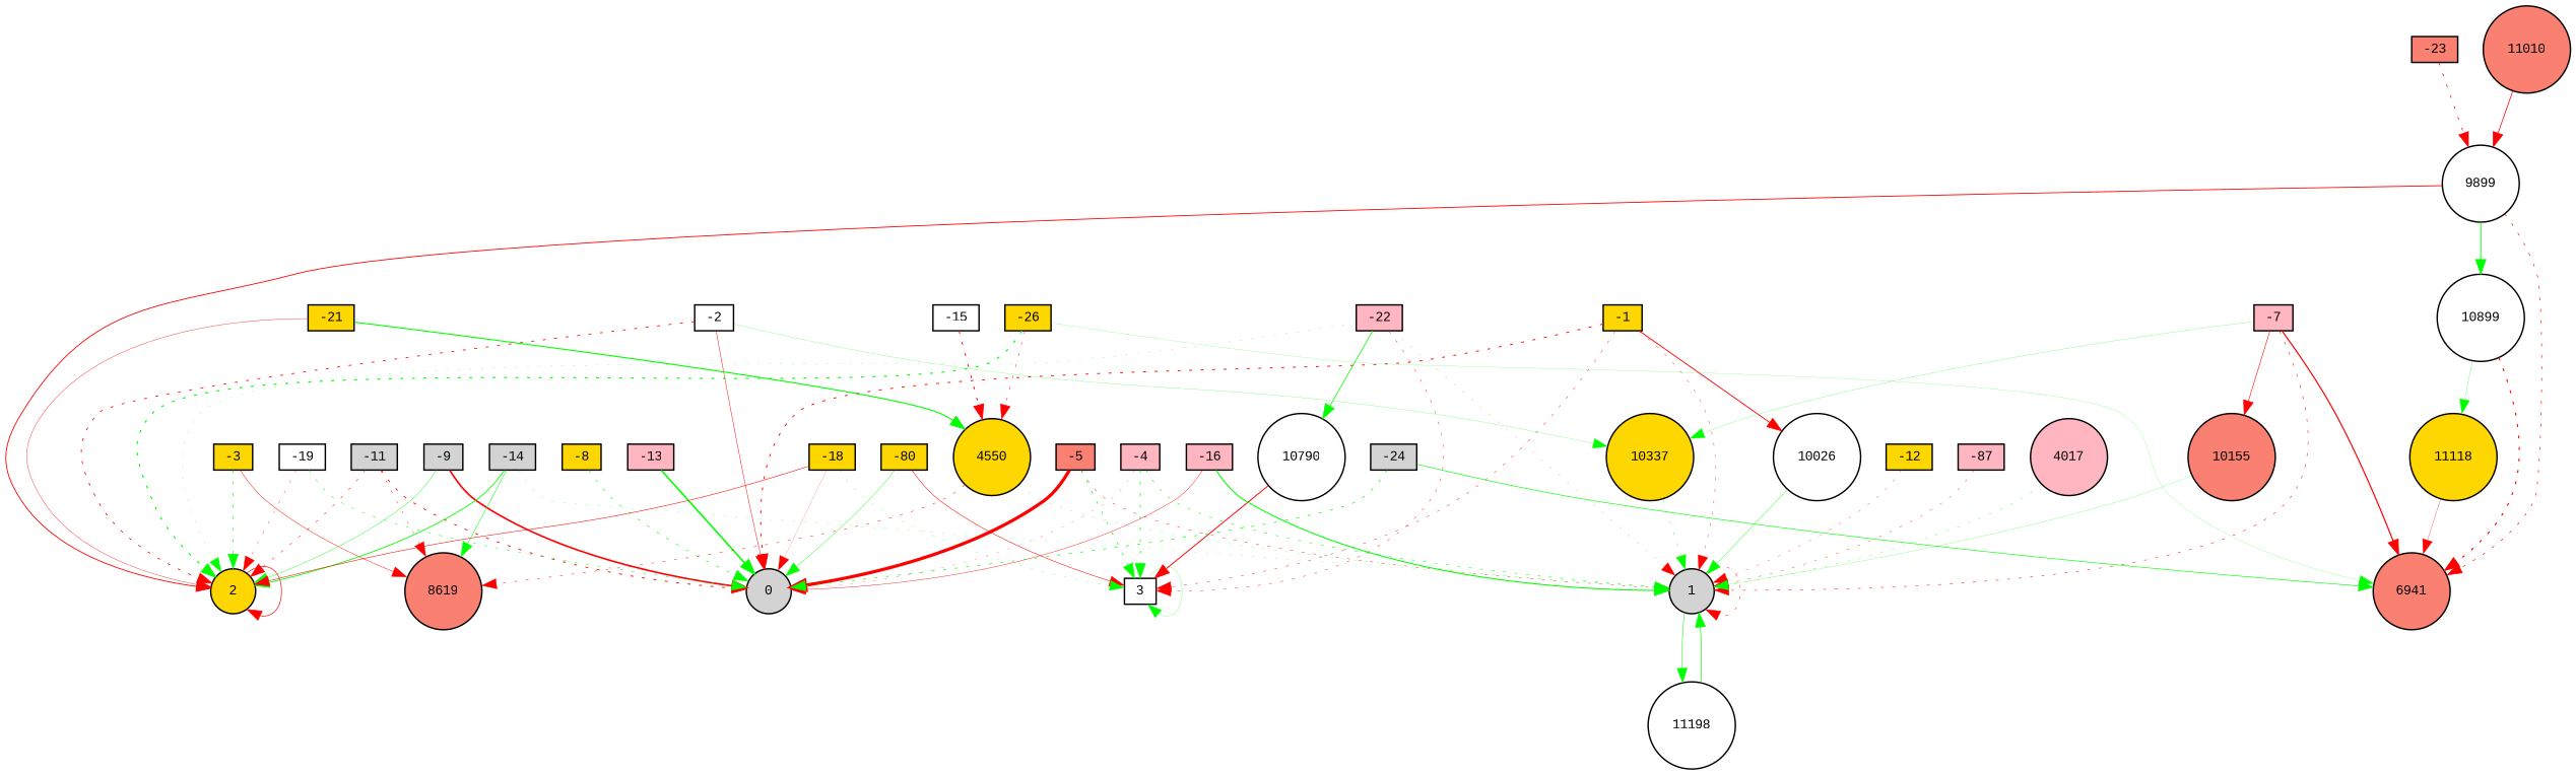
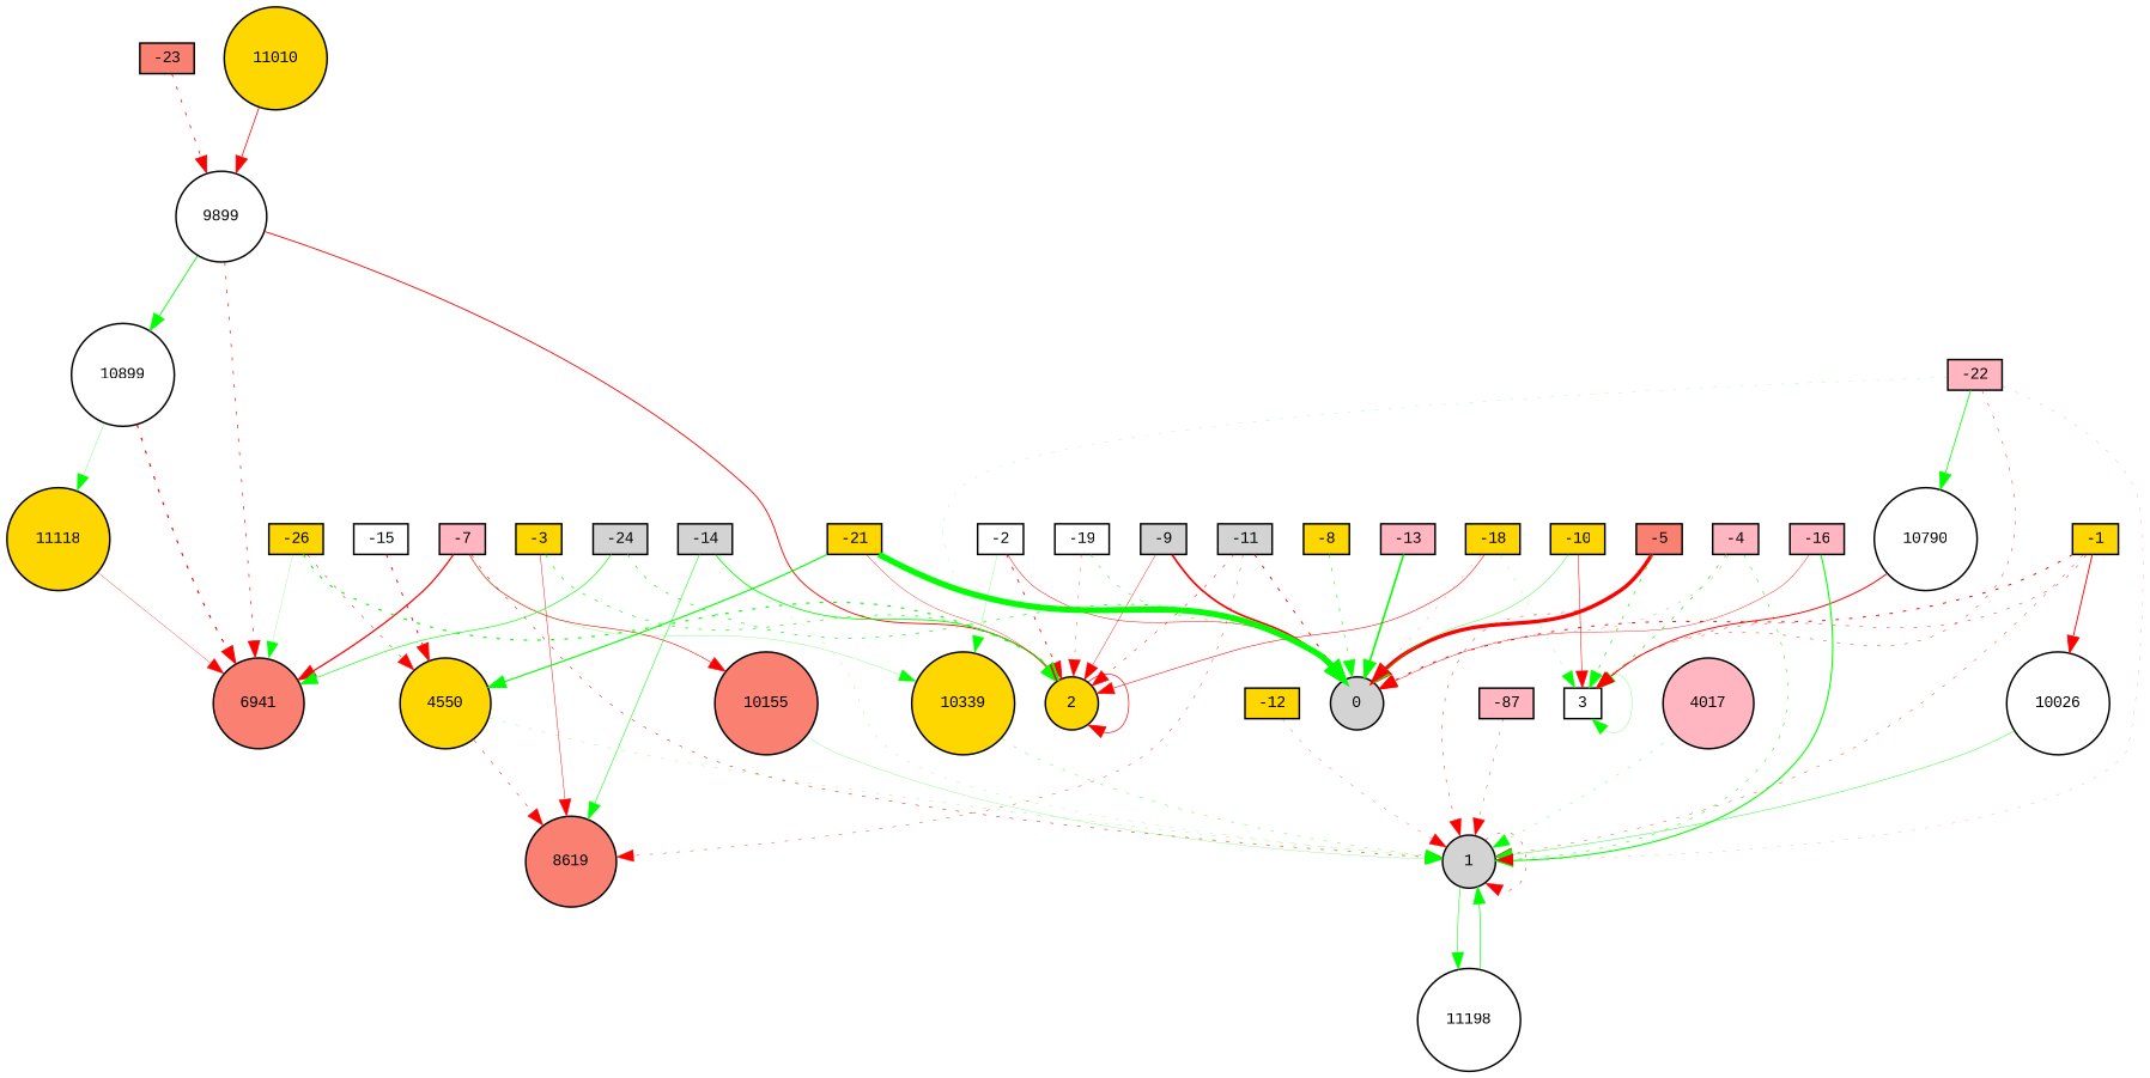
  digraph {
    fontname="Liberation Mono"
    node [fillcolor=gold fontname="Liberation Mono" fontsize=9 shape=box style=filled]
    edge [color=red fontname="Liberation Mono" style=dotted]
    -1 [height=0.2 width=0.2]
    0 [fillcolor=lightgrey height=0.2 shape=circle width=0.2]
    1 [fillcolor=lightgrey height=0.2 shape=circle width=0.2]
    3 [fillcolor=white height=0.2 width=0.2]
    10026 [fillcolor=white height=0.2 shape=circle width=0.2]
    11198 [fillcolor=white height=0.2 shape=circle width=0.2]
    -2 [fillcolor=white height=0.2 width=0.2]
    2 [height=0.2 shape=circle width=0.2]
-   10337 [height=0.2 shape=circle width=0.2]
+   10337 [height=0.2 shape=circle width=0.2 label=10339]
    -3 [height=0.2 width=0.2]
    8619 [fillcolor=salmon height=0.2 shape=circle width=0.2]
    -4 [fillcolor=lightpink height=0.2 width=0.2]
    -5 [fillcolor=salmon height=0.2 width=0.2]
    10790 [fillcolor=white height=0.2 shape=circle width=0.2]
    9899 [fillcolor=white height=0.2 shape=circle width=0.2]
    6941 [fillcolor=salmon height=0.2 shape=circle width=0.2]
    10899 [fillcolor=white height=0.2 shape=circle width=0.2]
    -7 [fillcolor=lightpink height=0.2 width=0.2]
    10155 [fillcolor=salmon height=0.2 shape=circle width=0.2]
    -8 [height=0.2 width=0.2]
    -9 [fillcolor=lightgrey height=0.2 width=0.2]
-   -10 [height=0.2 width=0.2 label=-80]
+   -10 [height=0.2 width=0.2]
    -11 [fillcolor=lightgrey height=0.2 width=0.2]
    -12 [height=0.2 width=0.2]
    -13 [fillcolor=lightpink height=0.2 width=0.2]
    -14 [fillcolor=lightgrey height=0.2 width=0.2]
    -15 [fillcolor=white height=0.2 width=0.2]
    4550 [height=0.2 shape=circle width=0.2]
    -16 [fillcolor=lightpink height=0.2 width=0.2]
    n30 [fillcolor=lightpink height=0.2 label=-87 width=0.2]
    -18 [height=0.2 width=0.2]
    -19 [fillcolor=white height=0.2 width=0.2]
    n33 [height=0.2 label=-26 width=0.2]
    -21 [height=0.2 width=0.2]
    -22 [fillcolor=lightpink height=0.2 width=0.2]
    -23 [fillcolor=salmon height=0.2 width=0.2]
-   11010 [fillcolor=salmon height=0.2 shape=circle width=0.2]
+   11010 [height=0.2 shape=circle width=0.2]
    -24 [fillcolor=lightgrey height=0.2 width=0.2]
    11118 [height=0.2 shape=circle width=0.2]
    4017 [fillcolor=lightpink height=0.2 shape=circle width=0.2]
    -1 -> 0 [penwidth=0.6474841854987444]
    -1 -> 1 [penwidth=0.2503088127995792]
    -1 -> 3 [penwidth=0.2875936738146371]
    -1 -> 10026 [penwidth=0.6278421939354725 style=solid]
    1 -> 1 [penwidth=0.3074150316337294]
    1 -> 11198 [color=green penwidth=0.35863463204295887 style=solid]
    3 -> 3 [color=green penwidth=0.15611330452792432 style=solid]
    10026 -> 1 [color=green penwidth=0.27406770217775644 style=solid]
    11198 -> 1 [color=green penwidth=0.45136585119381356 style=solid]
    -2 -> 0 [penwidth=0.32317731815171685 style=solid]
    -2 -> 2 [penwidth=0.5791800195318555]
    -2 -> 10337 [color=green penwidth=0.13756534937292375 style=solid]
    2 -> 2 [penwidth=0.45427659153888067 style=solid]
    10337 -> 1 [color=green penwidth=0.23870158889735907]
    -3 -> 2 [color=green penwidth=0.46471940926876343]
    -3 -> 8619 [penwidth=0.30402130001773564 style=solid]
    -4 -> 0 [penwidth=0.1437171695123383]
    -4 -> 1 [color=green penwidth=0.3688587985822671]
    -4 -> 3 [color=green penwidth=0.5113200168050771]
    -5 -> 0 [penwidth=2.253055206035298 style=solid]
    -5 -> 1 [penwidth=0.2902018733229297]
    -5 -> 3 [color=green penwidth=0.4713104621502019]
    10790 -> 3 [penwidth=0.6656071474573843 style=solid]
    9899 -> 2 [penwidth=0.6015376801421107 style=solid]
    9899 -> 6941 [penwidth=0.43843086988209534]
    9899 -> 10899 [color=green penwidth=0.5860443442262848 style=solid]
    10899 -> 6941 [penwidth=0.7805438067027547]
    10899 -> 11118 [color=green penwidth=0.1713646751272393 style=solid]
    -7 -> 1 [penwidth=0.35456330260382707]
    -7 -> 10337 [color=green penwidth=0.1502215231986639 style=solid]
    -7 -> 6941 [penwidth=0.8325792550508165 style=solid]
    -7 -> 10155 [penwidth=0.39774715436780794 style=solid]
    10155 -> 1 [color=green penwidth=0.14137408819964126 style=solid]
    -8 -> 0 [color=green penwidth=0.41453869190489745]
    -9 -> 0 [penwidth=1.1440462236616882 style=solid]
-   -9 -> 2 [color=green penwidth=0.2694602640078675 style=solid]
+   -9 -> 2 [penwidth=0.2694602640078675 style=solid]
    -10 -> 0 [color=green penwidth=0.2643837134954361 style=solid]
    -10 -> 3 [penwidth=0.3580747168410495 style=solid]
    -11 -> 0 [penwidth=0.6260560475703622]
    -11 -> 2 [penwidth=0.34015094202678464]
    -11 -> 8619 [penwidth=0.2528266532974355]
    -12 -> 1 [penwidth=0.18930828229043556]
    -13 -> 0 [color=green penwidth=1.093433916948506 style=solid]
    -14 -> 1 [color=green penwidth=0.12751653642771957]
    -14 -> 2 [color=green penwidth=0.5885324111257205 style=solid]
    -14 -> 8619 [color=green penwidth=0.3576135267235583 style=solid]
    -15 -> 4550 [penwidth=0.6357865803269621]
    4550 -> 1 [color=green penwidth=0.15157994383852297]
    4550 -> 8619 [penwidth=0.3188115203505595]
    -16 -> 0 [penwidth=0.2755393716837653 style=solid]
    -16 -> 1 [color=green penwidth=0.7274247481666716 style=solid]
    n30 -> 1 [penwidth=0.23602496949077653]
-   -18 -> 0 [penwidth=0.10774964421702773 style=solid]
+   -18 -> 0 [penwidth=0.10774964421702773]
    -18 -> 3 [color=green penwidth=0.14266034369420616]
    -18 -> 2 [penwidth=0.37460057072631614 style=solid]
    -19 -> 0 [color=green penwidth=0.3388067821587366]
    -19 -> 2 [penwidth=0.23006634279202665]
    n33 -> 2 [color=green penwidth=0.7959461306946304]
    n33 -> 6941 [color=green penwidth=0.11607931171476964 style=solid]
    n33 -> 4550 [penwidth=0.31490682237452594]
+   -21 -> 0 [color=green penwidth=3.547346903552623 style=solid]
    -21 -> 2 [penwidth=0.24698020583279975 style=solid]
    -21 -> 4550 [color=green penwidth=0.7645009880332408 style=solid]
    -22 -> 1 [penwidth=0.10072068224301142]
    -22 -> 3 [penwidth=0.28073553825126457]
    -22 -> 2 [color=green penwidth=0.11026434786210287]
    -22 -> 10790 [color=green penwidth=0.529764743124899 style=solid]
    -23 -> 9899 [penwidth=0.5116387228813695]
    11010 -> 9899 [penwidth=0.510893811852943 style=solid]
    -24 -> 0 [color=green penwidth=0.4856047132949016]
    -24 -> 6941 [color=green penwidth=0.43923236637986285 style=solid]
    11118 -> 6941 [penwidth=0.19859558893581375 style=solid]
    4017 -> 1 [color=green penwidth=0.19923040309501683]
  }
